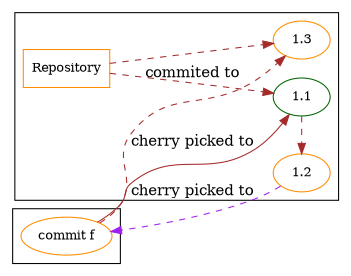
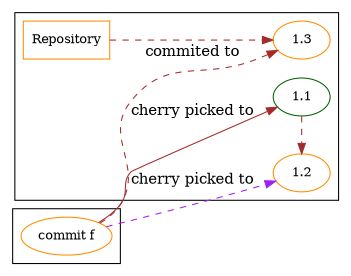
  digraph {
    compound=true
    rankdir=LR
    node [color=darkorange fontsize=12]
    edge [color=brown style=dashed]
    1.1 [color=darkgreen]
    1.2
    1.3
    Repository [shape=box]
    "commit f"
    subgraph cluster_1 {
      Repository
      subgraph sub_2 {
        rank=same
        1.1
        1.2
        1.3
      }
    }
    subgraph cluster_3 {
      "commit f"
    }
    1.1 -> 1.2
-   Repository -> 1.1
    Repository -> 1.3
    "commit f" -> 1.1 [label="cherry picked to" style=solid]
-   1.2 -> "commit f" [color=purple label="cherry picked to"]
+   "commit f" -> 1.2 [color=purple label="cherry picked to"]
    "commit f" -> 1.3 [label="commited to"]
  }
